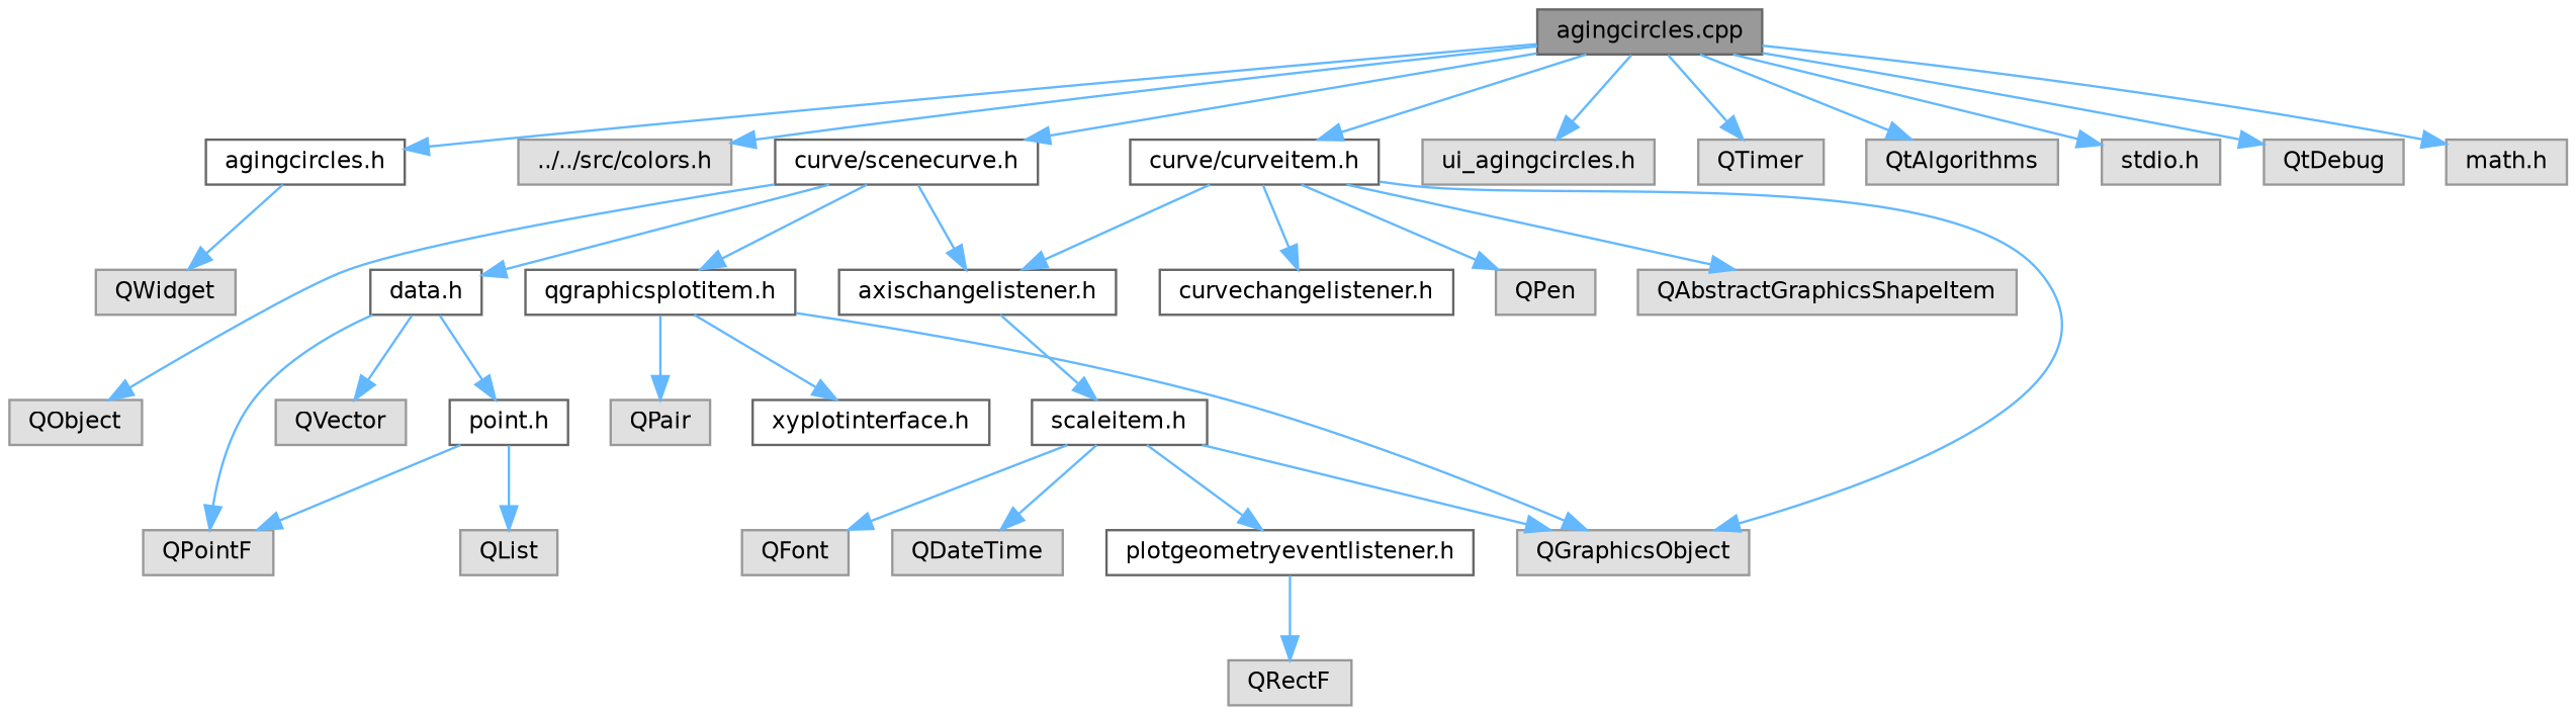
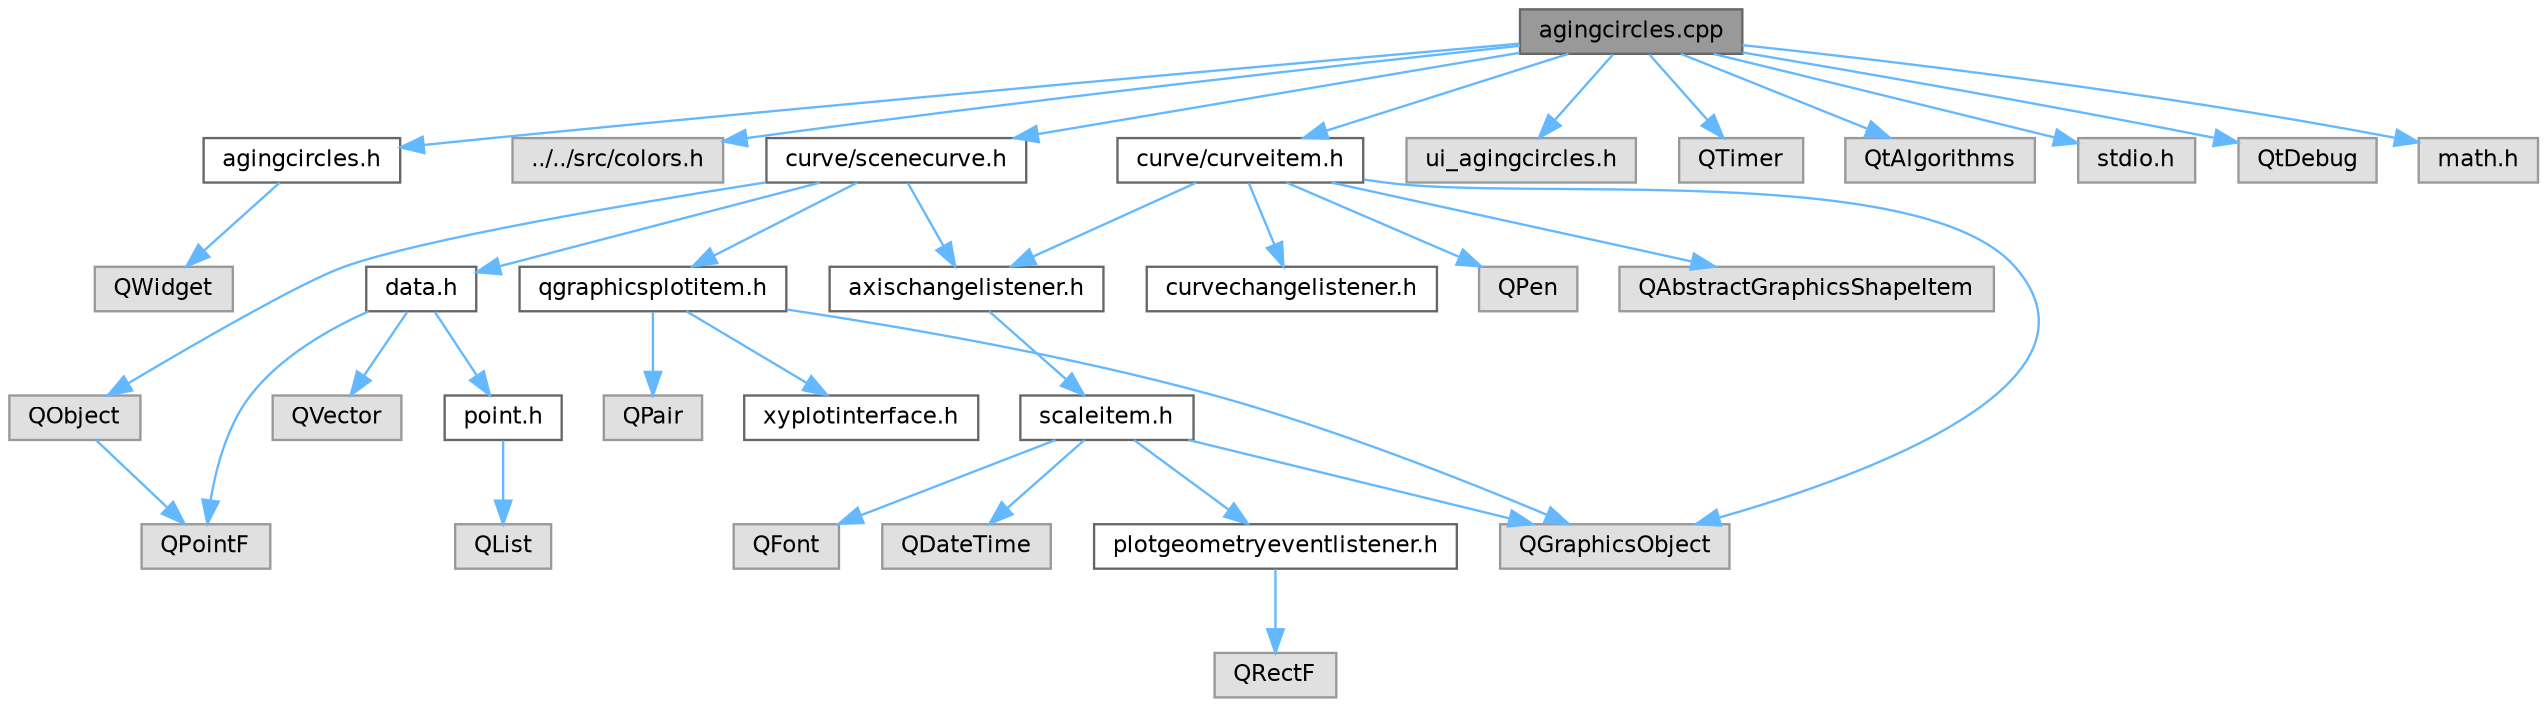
  digraph {
    node [color=grey60 fillcolor="#E0E0E0" fontname=Helvetica fontsize=10 shape=box style=filled]
    edge [color=steelblue1 fontname=Helvetica fontsize=10 labelfontname=Helvetica labelfontsize=10 style=solid]
    n1 [color=gray40 fillcolor=grey60 fontcolor=black height=0.2 label="agingcircles.cpp" width=0.4]
    n2 [color=grey40 fillcolor=white height=0.2 label="agingcircles.h" width=0.4]
    n3 [height=0.2 label="../../src/colors.h" width=0.4]
    n4 [color=grey40 fillcolor=white height=0.2 label="curve/curveitem.h" width=0.4]
    n5 [height=0.2 label="ui_agingcircles.h" width=0.4]
    n6 [height=0.2 label=QTimer width=0.4]
    n7 [height=0.2 label=QtAlgorithms width=0.4]
    n8 [height=0.2 label="stdio.h" width=0.4]
    n9 [height=0.2 label=QtDebug width=0.4]
    n10 [height=0.2 label="math.h" width=0.4]
    n11 [color=grey40 fillcolor=white height=0.2 label="curve/scenecurve.h" width=0.4]
    n12 [height=0.2 label=QWidget width=0.4]
    n13 [height=0.2 label=QGraphicsObject width=0.4]
    n14 [height=0.2 label=QAbstractGraphicsShapeItem width=0.4]
    n15 [color=grey40 fillcolor=white height=0.2 label="axischangelistener.h" width=0.4]
    n16 [color=grey40 fillcolor=white height=0.2 label="curvechangelistener.h" width=0.4]
    n17 [height=0.2 label=QPen width=0.4]
    n18 [height=0.2 label=QObject width=0.4]
    n19 [color=grey40 fillcolor=white height=0.2 label="qgraphicsplotitem.h" width=0.4]
    n20 [color=grey40 fillcolor=white height=0.2 label="data.h" width=0.4]
    n21 [color=grey40 fillcolor=white height=0.2 label="scaleitem.h" width=0.4]
    n22 [color=grey40 fillcolor=white height=0.2 label="plotgeometryeventlistener.h" width=0.4]
    n23 [height=0.2 label=QFont width=0.4]
    n24 [height=0.2 label=QDateTime width=0.4]
    n25 [height=0.2 label=QRectF width=0.4]
    n26 [height=0.2 label=QPair width=0.4]
    n27 [color=grey40 fillcolor=white height=0.2 label="xyplotinterface.h" width=0.4]
    n28 [height=0.2 label=QVector width=0.4]
    n29 [height=0.2 label=QPointF width=0.4]
    n30 [color=grey40 fillcolor=white height=0.2 label="point.h" width=0.4]
    n31 [height=0.2 label=QList width=0.4]
    n1 -> n2
    n1 -> n3
    n1 -> n4
    n1 -> n5
    n1 -> n6
    n1 -> n7
    n1 -> n8
    n1 -> n9
    n1 -> n10
    n1 -> n11
    n2 -> n12
    n4 -> n13
    n4 -> n14
    n4 -> n15
    n4 -> n16
    n4 -> n17
    n11 -> n15
    n11 -> n18
    n11 -> n19
    n11 -> n20
    n15 -> n21
    n19 -> n13
    n19 -> n26
    n19 -> n27
    n20 -> n28
    n20 -> n29
    n20 -> n30
    n21 -> n13
    n21 -> n22
    n21 -> n23
    n21 -> n24
    n22 -> n25
-   n30 -> n29
+   n18 -> n29
    n30 -> n31
  }
